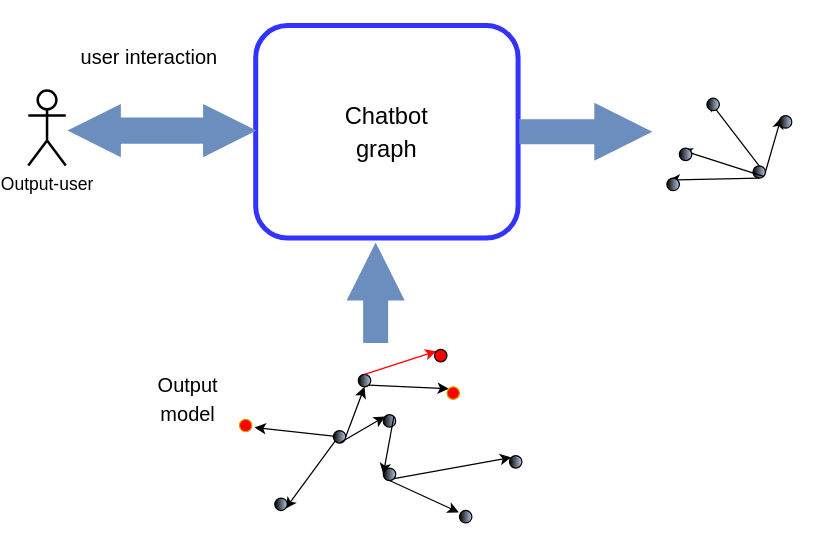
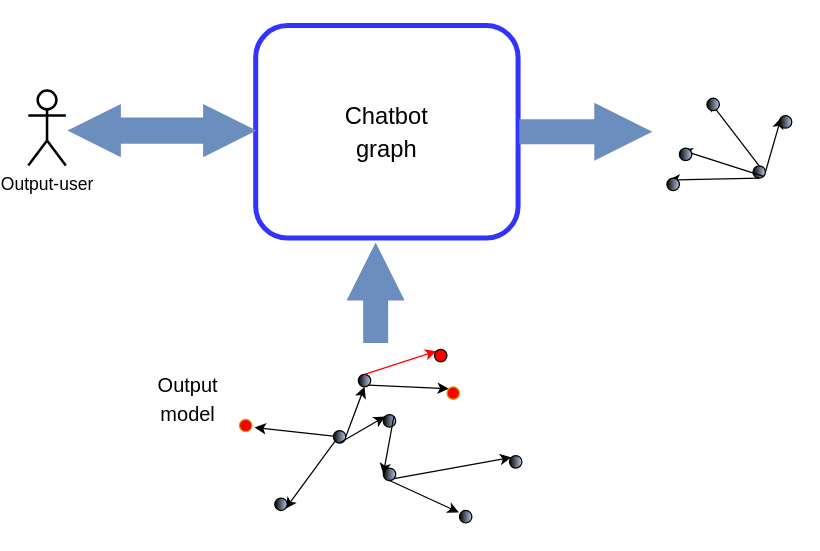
  <mxCell id="0" />
  <mxCell id="1" parent="0" />
  <mxCell id="2" value="&lt;font style=&quot;font-size: 19px;&quot;&gt;Chatbot&lt;br style=&quot;&quot;&gt;graph&lt;/font&gt;" style="rounded=1;whiteSpace=wrap;html=1;strokeWidth=4;strokeColor=#3333FF;verticalAlign=middle;fontSize=22;" parent="1" vertex="1"><mxGeometry x="202" y="20" width="210" height="170" as="geometry" /></mxCell>
  <mxCell id="3" value="&lt;font style=&quot;font-size: 14px;&quot;&gt;Output-user&lt;/font&gt;" style="shape=umlActor;verticalLabelPosition=bottom;verticalAlign=top;html=1;outlineConnect=0;strokeWidth=2;" parent="1" vertex="1"><mxGeometry x="20" y="72" width="30" height="60" as="geometry" /></mxCell>
  <mxCell id="4" value="" style="html=1;shadow=0;dashed=0;align=center;verticalAlign=middle;shape=mxgraph.arrows2.arrow;dy=0.6;dx=40;notch=0;strokeColor=#6C8EBF;strokeWidth=4;fontSize=14;fillColor=#6C8EBF;rotation=270;" parent="1" vertex="1"><mxGeometry x="261" y="215" width="74" height="40" as="geometry" /></mxCell>
  <mxCell id="5" value="&lt;font style=&quot;font-size: 16px;&quot;&gt;Output model&lt;/font&gt;" style="text;html=1;strokeColor=none;fillColor=none;align=center;verticalAlign=middle;whiteSpace=wrap;rounded=0;strokeWidth=2;fontSize=19;" parent="1" vertex="1"><mxGeometry x="118" y="304.14" width="60" height="30" as="geometry" /></mxCell>
  <mxCell id="6" value="" style="html=1;shadow=0;dashed=0;align=center;verticalAlign=middle;shape=mxgraph.arrows2.arrow;dy=0.6;dx=40;notch=0;strokeColor=#6C8EBF;strokeWidth=4;fontSize=14;fillColor=#6C8EBF;" parent="1" vertex="1"><mxGeometry x="415" y="85" width="100" height="40" as="geometry" /></mxCell>
  <mxCell id="7" style="graphMlID=n17;gradientDirection=east;shape=mxgraph.flowchart.start_1;fillColor=#000000;gradientColor=#b7c9e3;strokeColor=#000000;strokeWidth=1.0" parent="1" vertex="1"><mxGeometry x="264.118" y="344.137" width="9.958" height="9.954" as="geometry" /></mxCell>
  <mxCell id="8" value="" style="graphMlID=e26;rounded=0;endArrow=classic;strokeColor=#000000;strokeWidth=1.0;startArrow=none;startFill=1;endFill=1" parent="1" source="7" edge="1"><mxGeometry relative="1" as="geometry"><mxPoint x="201.143" y="341.68" as="targetPoint" /></mxGeometry></mxCell>
  <mxCell id="9" value="" style="graphMlID=e28;rounded=0;endArrow=classic;strokeColor=#000000;strokeWidth=1.0;startArrow=none;startFill=1;endFill=1;exitX=0.145;exitY=0.855;exitDx=0;exitDy=0;exitPerimeter=0;entryX=0.855;entryY=0.855;entryDx=0;entryDy=0;entryPerimeter=0;" parent="1" source="7" target="24" edge="1"><mxGeometry relative="1" as="geometry"><mxPoint x="151.461" y="415.7" as="targetPoint" /></mxGeometry></mxCell>
  <mxCell id="10" value="" style="endArrow=classic;html=1;exitX=0.5;exitY=1;exitDx=0;exitDy=0;exitPerimeter=0;entryX=0.145;entryY=0.145;entryDx=0;entryDy=0;entryPerimeter=0;" parent="1" source="7" target="11" edge="1"><mxGeometry width="50" height="50" relative="1" as="geometry"><mxPoint x="83.26" y="545.92" as="sourcePoint" /><mxPoint x="223.26" y="465.92" as="targetPoint" /></mxGeometry></mxCell>
  <mxCell id="11" style="graphMlID=n17;gradientDirection=east;shape=mxgraph.flowchart.start_1;fillColor=#000000;gradientColor=#b7c9e3;strokeColor=#000000;strokeWidth=1.0" parent="1" vertex="1"><mxGeometry x="304.078" y="331.417" width="9.958" height="9.954" as="geometry" /></mxCell>
  <mxCell id="12" style="graphMlID=n17;gradientDirection=east;shape=mxgraph.flowchart.start_1;fillColor=#000000;gradientColor=#b7c9e3;strokeColor=#000000;strokeWidth=1.0" parent="1" vertex="1"><mxGeometry x="304.118" y="374.137" width="9.958" height="9.954" as="geometry" /></mxCell>
  <mxCell id="13" value="" style="endArrow=classic;html=1;exitX=0.5;exitY=1;exitDx=0;exitDy=0;exitPerimeter=0;entryX=0.145;entryY=0.145;entryDx=0;entryDy=0;entryPerimeter=0;" parent="1" source="12" edge="1"><mxGeometry width="50" height="50" relative="1" as="geometry"><mxPoint x="153.26" y="555.92" as="sourcePoint" /><mxPoint x="364.562" y="409.58" as="targetPoint" /></mxGeometry></mxCell>
  <mxCell id="14" style="graphMlID=n17;gradientDirection=east;shape=mxgraph.flowchart.start_1;fillColor=#000000;gradientColor=#b7c9e3;strokeColor=#000000;strokeWidth=1.0" parent="1" vertex="1"><mxGeometry x="365.078" y="408.087" width="9.958" height="9.954" as="geometry" /></mxCell>
  <mxCell id="15" value="" style="endArrow=classic;html=1;exitX=0.855;exitY=0.145;exitDx=0;exitDy=0;exitPerimeter=0;entryX=0;entryY=0.5;entryDx=0;entryDy=0;entryPerimeter=0;" parent="1" source="11" target="12" edge="1"><mxGeometry width="50" height="50" relative="1" as="geometry"><mxPoint x="279.097" y="364.091" as="sourcePoint" /><mxPoint x="304.562" y="409.58" as="targetPoint" /></mxGeometry></mxCell>
  <mxCell id="16" value="" style="endArrow=classic;html=1;exitX=0.855;exitY=0.855;exitDx=0;exitDy=0;exitPerimeter=0;entryX=0.145;entryY=0.145;entryDx=0;entryDy=0;entryPerimeter=0;" parent="1" source="12" target="17" edge="1"><mxGeometry width="50" height="50" relative="1" as="geometry"><mxPoint x="349.097" y="384.137" as="sourcePoint" /><mxPoint x="335.26" y="481.92" as="targetPoint" /></mxGeometry></mxCell>
  <mxCell id="17" style="graphMlID=n17;gradientDirection=east;shape=mxgraph.flowchart.start_1;fillColor=#000000;gradientColor=#b7c9e3;strokeColor=#000000;strokeWidth=1.0" parent="1" vertex="1"><mxGeometry x="405.118" y="364.137" width="9.958" height="9.954" as="geometry" /></mxCell>
  <mxCell id="18" style="graphMlID=n17;gradientDirection=east;shape=mxgraph.flowchart.start_1;fillColor=#000000;gradientColor=#b7c9e3;strokeColor=#000000;strokeWidth=1.0" parent="1" vertex="1"><mxGeometry x="284.118" y="299.137" width="9.958" height="9.954" as="geometry" /></mxCell>
  <mxCell id="19" value="" style="endArrow=classic;html=1;exitX=0.5;exitY=0;exitDx=0;exitDy=0;exitPerimeter=0;entryX=0.145;entryY=0.145;entryDx=0;entryDy=0;entryPerimeter=0;strokeColor=#FF0000;" parent="1" source="18" target="20" edge="1"><mxGeometry width="50" height="50" relative="1" as="geometry"><mxPoint x="316.076" y="270.114" as="sourcePoint" /><mxPoint x="275.26" y="396.92" as="targetPoint" /></mxGeometry></mxCell>
  <mxCell id="20" style="graphMlID=n17;gradientDirection=east;shape=mxgraph.flowchart.start_1;fillColor=#FF0000;gradientColor=none;strokeColor=#000000;strokeWidth=1.0" parent="1" vertex="1"><mxGeometry x="345.118" y="279.137" width="9.958" height="9.954" as="geometry" /></mxCell>
  <mxCell id="21" value="" style="endArrow=classic;html=1;exitX=0.855;exitY=0.855;exitDx=0;exitDy=0;exitPerimeter=0;entryX=0.145;entryY=0.145;entryDx=0;entryDy=0;entryPerimeter=0;" parent="1" source="18" target="22" edge="1"><mxGeometry width="50" height="50" relative="1" as="geometry"><mxPoint x="299.097" y="329.137" as="sourcePoint" /><mxPoint x="285.26" y="426.92" as="targetPoint" /></mxGeometry></mxCell>
  <mxCell id="22" style="graphMlID=n17;gradientDirection=east;shape=mxgraph.flowchart.start_1;fillColor=#FF0000;gradientColor=none;strokeColor=#d79b00;strokeWidth=1.0" parent="1" vertex="1"><mxGeometry x="355.118" y="309.137" width="9.958" height="9.954" as="geometry" /></mxCell>
  <mxCell id="23" value="" style="endArrow=classic;html=1;exitX=1;exitY=0.5;exitDx=0;exitDy=0;exitPerimeter=0;entryX=0.5;entryY=1;entryDx=0;entryDy=0;entryPerimeter=0;" parent="1" source="7" target="18" edge="1"><mxGeometry width="50" height="50" relative="1" as="geometry"><mxPoint x="279.097" y="376.091" as="sourcePoint" /><mxPoint x="304.562" y="421.58" as="targetPoint" /></mxGeometry></mxCell>
  <mxCell id="24" style="graphMlID=n17;gradientDirection=east;shape=mxgraph.flowchart.start_1;fillColor=#000000;gradientColor=#b7c9e3;strokeColor=#000000;strokeWidth=1.0" parent="1" vertex="1"><mxGeometry x="217.278" y="398.137" width="9.958" height="9.954" as="geometry" /></mxCell>
  <mxCell id="25" style="graphMlID=n17;gradientDirection=east;shape=mxgraph.flowchart.start_1;fillColor=#FF0000;gradientColor=none;strokeColor=#d79b00;strokeWidth=1.0" parent="1" vertex="1"><mxGeometry x="188.998" y="335.087" width="9.958" height="9.954" as="geometry" /></mxCell>
  <mxCell id="26" style="graphMlID=n17;gradientDirection=east;shape=mxgraph.flowchart.start_1;fillColor=#000000;gradientColor=#b7c9e3;strokeColor=#000000;strokeWidth=1.0" parent="1" vertex="1"><mxGeometry x="599.998" y="132.187" width="9.958" height="9.954" as="geometry" /></mxCell>
  <mxCell id="27" value="" style="endArrow=classic;html=1;exitX=0.5;exitY=1;exitDx=0;exitDy=0;exitPerimeter=0;entryX=0.145;entryY=0.145;entryDx=0;entryDy=0;entryPerimeter=0;" parent="1" source="26" target="28" edge="1"><mxGeometry width="50" height="50" relative="1" as="geometry"><mxPoint x="321.26" y="299.92" as="sourcePoint" /><mxPoint x="461.26" y="219.92" as="targetPoint" /></mxGeometry></mxCell>
  <mxCell id="28" style="graphMlID=n17;gradientDirection=east;shape=mxgraph.flowchart.start_1;fillColor=#000000;gradientColor=#b7c9e3;strokeColor=#000000;strokeWidth=1.0" parent="1" vertex="1"><mxGeometry x="531.118" y="142.137" width="9.958" height="9.954" as="geometry" /></mxCell>
  <mxCell id="29" value="" style="endArrow=classic;html=1;exitX=0.5;exitY=0;exitDx=0;exitDy=0;exitPerimeter=0;entryX=0.145;entryY=0.145;entryDx=0;entryDy=0;entryPerimeter=0;" parent="1" source="26" target="30" edge="1"><mxGeometry width="50" height="50" relative="1" as="geometry"><mxPoint x="534.076" y="69.114" as="sourcePoint" /><mxPoint x="493.26" y="195.92" as="targetPoint" /></mxGeometry></mxCell>
  <mxCell id="30" style="graphMlID=n17;gradientDirection=east;shape=mxgraph.flowchart.start_1;fillColor=#000000;gradientColor=#b7c9e3;strokeColor=#000000;strokeWidth=1.0" parent="1" vertex="1"><mxGeometry x="563.118" y="78.137" width="9.958" height="9.954" as="geometry" /></mxCell>
  <mxCell id="31" value="" style="endArrow=classic;html=1;exitX=0.855;exitY=0.855;exitDx=0;exitDy=0;exitPerimeter=0;entryX=0.145;entryY=0.145;entryDx=0;entryDy=0;entryPerimeter=0;" parent="1" source="26" target="32" edge="1"><mxGeometry width="50" height="50" relative="1" as="geometry"><mxPoint x="517.097" y="128.137" as="sourcePoint" /><mxPoint x="503.26" y="225.92" as="targetPoint" /></mxGeometry></mxCell>
  <mxCell id="32" style="graphMlID=n17;gradientDirection=east;shape=mxgraph.flowchart.start_1;fillColor=#000000;gradientColor=#b7c9e3;strokeColor=#000000;strokeWidth=1.0" parent="1" vertex="1"><mxGeometry x="541.078" y="118.087" width="9.958" height="9.954" as="geometry" /></mxCell>
  <mxCell id="33" value="" style="endArrow=classic;html=1;exitX=1;exitY=0.5;exitDx=0;exitDy=0;exitPerimeter=0;entryX=0.145;entryY=0.145;entryDx=0;entryDy=0;entryPerimeter=0;" parent="1" source="26" target="34" edge="1"><mxGeometry width="50" height="50" relative="1" as="geometry"><mxPoint x="714.977" y="152.141" as="sourcePoint" /><mxPoint x="571.26" y="229.92" as="targetPoint" /></mxGeometry></mxCell>
  <mxCell id="34" style="graphMlID=n17;gradientDirection=east;shape=mxgraph.flowchart.start_1;fillColor=#000000;gradientColor=#b7c9e3;strokeColor=#000000;strokeWidth=1.0" parent="1" vertex="1"><mxGeometry x="621.118" y="92.137" width="9.958" height="9.954" as="geometry" /></mxCell>
  <mxCell id="35" value="" style="shape=flexArrow;endArrow=classic;startArrow=classic;html=1;rounded=0;fillColor=#6C8EBF;strokeColor=#6C8EBF;width=20;endSize=13.358;startSize=13.358;" edge="1" parent="1"><mxGeometry width="100" height="100" relative="1" as="geometry"><mxPoint x="52" y="104" as="sourcePoint" /><mxPoint x="202" y="104" as="targetPoint" /></mxGeometry></mxCell>
- <mxCell id="36" value="&lt;font style=&quot;font-size: 16px;&quot;&gt;user interaction&lt;/font&gt;" style="text;html=1;strokeColor=none;fillColor=none;align=center;verticalAlign=middle;whiteSpace=wrap;rounded=0;strokeWidth=2;fontSize=19;" vertex="1" parent="1"><mxGeometry x="52" y="30" width="130" height="30" as="geometry" /></mxCell>
